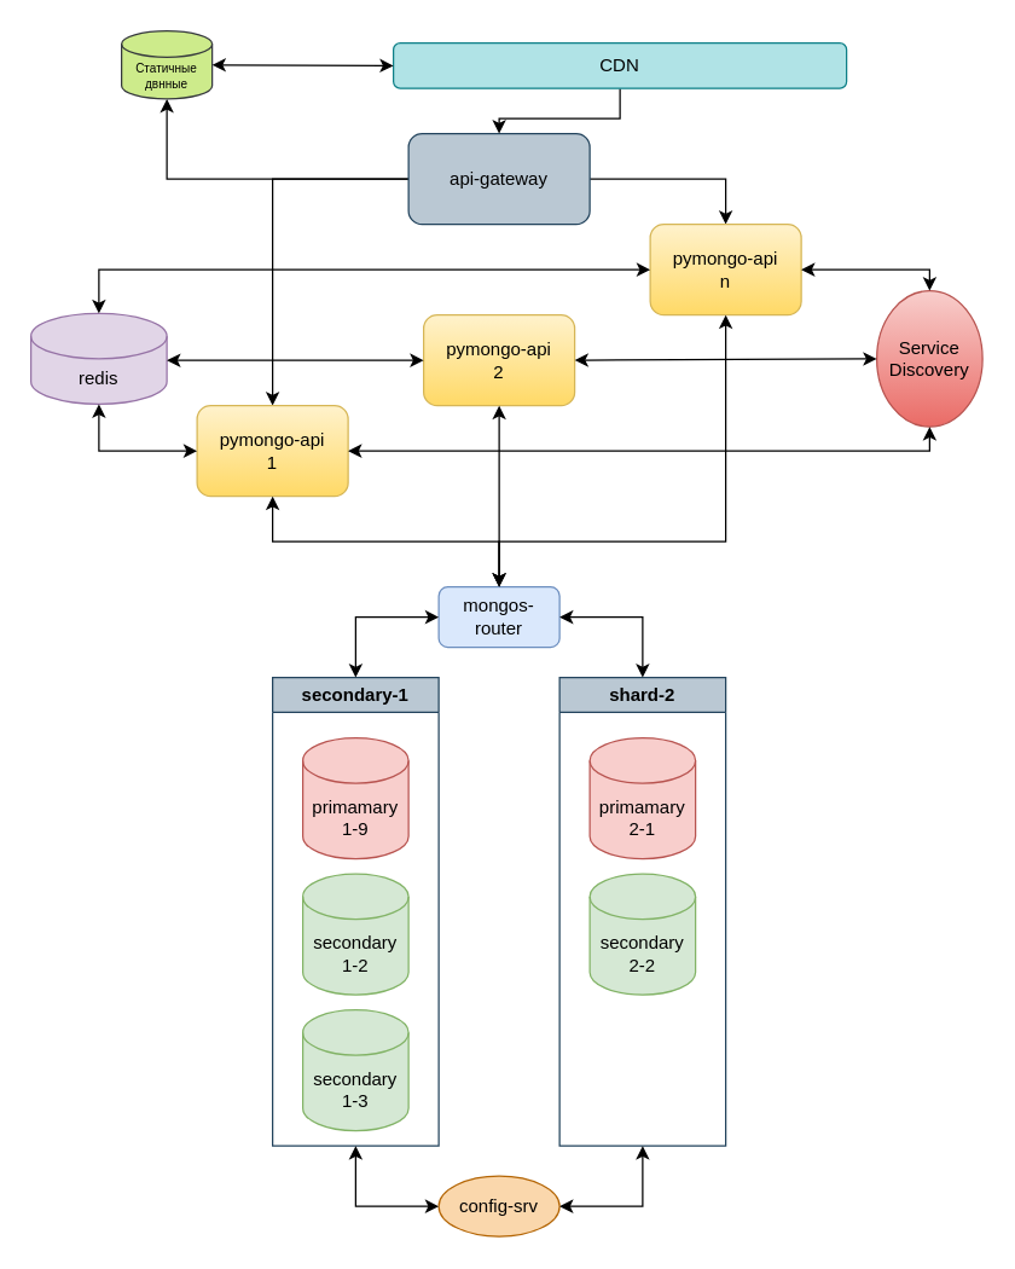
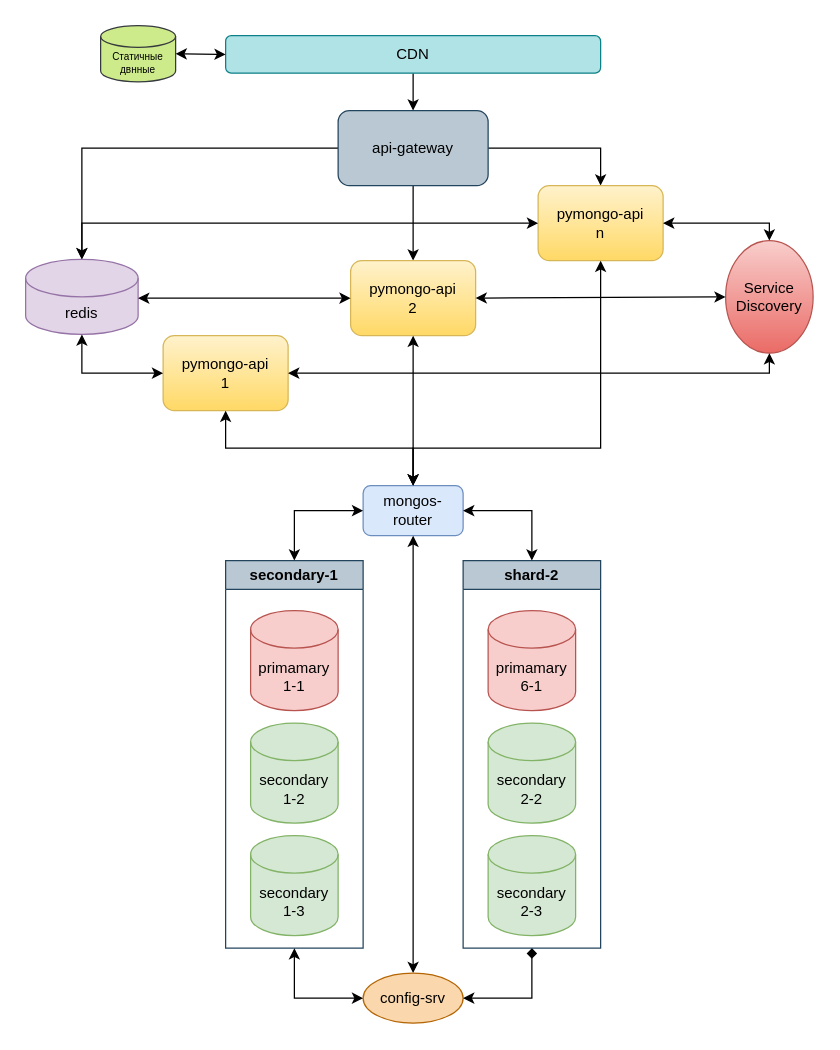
  <mxCell id="0" />
  <mxCell id="1" parent="0" />
  <mxCell id="2" value="secondary-1" style="swimlane;whiteSpace=wrap;html=1;fillColor=#bac8d3;strokeColor=#23445d;" parent="1" vertex="1"><mxGeometry x="180" y="448" width="110" height="310" as="geometry"><mxRectangle x="110" y="200" width="140" height="30" as="alternateBounds" /></mxGeometry></mxCell>
- <mxCell id="3" value="primamary&lt;br&gt;1-9" style="shape=cylinder3;whiteSpace=wrap;html=1;boundedLbl=1;backgroundOutline=1;size=15;fillColor=#f8cecc;strokeColor=#b85450;" parent="2" vertex="1"><mxGeometry x="20" y="40" width="70" height="80" as="geometry" /></mxCell>
+ <mxCell id="3" value="primamary&lt;br&gt;1-1" style="shape=cylinder3;whiteSpace=wrap;html=1;boundedLbl=1;backgroundOutline=1;size=15;fillColor=#f8cecc;strokeColor=#b85450;" parent="2" vertex="1"><mxGeometry x="20" y="40" width="70" height="80" as="geometry" /></mxCell>
  <mxCell id="4" value="secondary&lt;br&gt;1-2" style="shape=cylinder3;whiteSpace=wrap;html=1;boundedLbl=1;backgroundOutline=1;size=15;fillColor=#d5e8d4;strokeColor=#82b366;" parent="2" vertex="1"><mxGeometry x="20" y="130" width="70" height="80" as="geometry" /></mxCell>
  <mxCell id="5" value="secondary&lt;br&gt;1-3" style="shape=cylinder3;whiteSpace=wrap;html=1;boundedLbl=1;backgroundOutline=1;size=15;fillColor=#d5e8d4;strokeColor=#82b366;" parent="2" vertex="1"><mxGeometry x="20" y="220" width="70" height="80" as="geometry" /></mxCell>
  <mxCell id="6" value="shard-2" style="swimlane;whiteSpace=wrap;html=1;fillColor=#bac8d3;strokeColor=#23445d;" parent="1" vertex="1"><mxGeometry x="370" y="448" width="110" height="310" as="geometry"><mxRectangle x="110" y="200" width="140" height="30" as="alternateBounds" /></mxGeometry></mxCell>
- <mxCell id="7" value="primamary&lt;br&gt;2-1" style="shape=cylinder3;whiteSpace=wrap;html=1;boundedLbl=1;backgroundOutline=1;size=15;fillColor=#f8cecc;strokeColor=#b85450;" parent="6" vertex="1"><mxGeometry x="20" y="40" width="70" height="80" as="geometry" /></mxCell>
+ <mxCell id="7" value="primamary&lt;br&gt;6-1" style="shape=cylinder3;whiteSpace=wrap;html=1;boundedLbl=1;backgroundOutline=1;size=15;fillColor=#f8cecc;strokeColor=#b85450;" parent="6" vertex="1"><mxGeometry x="20" y="40" width="70" height="80" as="geometry" /></mxCell>
  <mxCell id="8" value="secondary&lt;br&gt;2-2" style="shape=cylinder3;whiteSpace=wrap;html=1;boundedLbl=1;backgroundOutline=1;size=15;fillColor=#d5e8d4;strokeColor=#82b366;" parent="6" vertex="1"><mxGeometry x="20" y="130" width="70" height="80" as="geometry" /></mxCell>
+ <mxCell id="9" value="secondary&lt;br&gt;2-3" style="shape=cylinder3;whiteSpace=wrap;html=1;boundedLbl=1;backgroundOutline=1;size=15;fillColor=#d5e8d4;strokeColor=#82b366;" parent="6" vertex="1"><mxGeometry x="20" y="220" width="70" height="80" as="geometry" /></mxCell>
  <mxCell id="10" value="mongos-router" style="rounded=1;whiteSpace=wrap;html=1;fillColor=#dae8fc;strokeColor=#6c8ebf;" parent="1" vertex="1"><mxGeometry x="290" y="388" width="80" height="40" as="geometry" /></mxCell>
  <mxCell id="11" value="" style="endArrow=classic;startArrow=classic;html=1;rounded=0;entryX=0;entryY=0.5;entryDx=0;entryDy=0;exitX=0.5;exitY=0;exitDx=0;exitDy=0;" parent="1" source="2" target="10" edge="1"><mxGeometry width="50" height="50" relative="1" as="geometry"><mxPoint x="230" y="428" as="sourcePoint" /><mxPoint x="280" y="378" as="targetPoint" /><Array as="points"><mxPoint x="235" y="408" /></Array></mxGeometry></mxCell>
  <mxCell id="12" value="" style="endArrow=classic;startArrow=classic;html=1;rounded=0;exitX=1;exitY=0.5;exitDx=0;exitDy=0;entryX=0.5;entryY=0;entryDx=0;entryDy=0;" parent="1" source="10" target="6" edge="1"><mxGeometry width="50" height="50" relative="1" as="geometry"><mxPoint x="420" y="388" as="sourcePoint" /><mxPoint x="470" y="338" as="targetPoint" /><Array as="points"><mxPoint x="425" y="408" /></Array></mxGeometry></mxCell>
+ <mxCell id="13" value="" style="endArrow=classic;startArrow=classic;html=1;rounded=0;entryX=0.5;entryY=1;entryDx=0;entryDy=0;exitX=0.5;exitY=0;exitDx=0;exitDy=0;" parent="1" source="14" target="10" edge="1"><mxGeometry width="50" height="50" relative="1" as="geometry"><mxPoint x="330" y="608" as="sourcePoint" /><mxPoint x="360" y="468" as="targetPoint" /></mxGeometry></mxCell>
  <mxCell id="14" value="config-srv" style="ellipse;whiteSpace=wrap;html=1;fillColor=#fad7ac;strokeColor=#b46504;" parent="1" vertex="1"><mxGeometry x="290" y="778" width="80" height="40" as="geometry" /></mxCell>
  <mxCell id="15" value="" style="endArrow=classic;startArrow=classic;html=1;rounded=0;entryX=0;entryY=0.5;entryDx=0;entryDy=0;exitX=0.5;exitY=1;exitDx=0;exitDy=0;" parent="1" source="2" target="14" edge="1"><mxGeometry width="50" height="50" relative="1" as="geometry"><mxPoint x="190" y="858" as="sourcePoint" /><mxPoint x="240" y="808" as="targetPoint" /><Array as="points"><mxPoint x="235" y="798" /></Array></mxGeometry></mxCell>
- <mxCell id="16" value="" style="endArrow=classic;startArrow=classic;html=1;rounded=0;entryX=0.5;entryY=1;entryDx=0;entryDy=0;exitX=1;exitY=0.5;exitDx=0;exitDy=0;" parent="1" source="14" target="6" edge="1"><mxGeometry width="50" height="50" relative="1" as="geometry"><mxPoint x="430" y="868" as="sourcePoint" /><mxPoint x="480" y="818" as="targetPoint" /><Array as="points"><mxPoint x="425" y="798" /></Array></mxGeometry></mxCell>
- <mxCell id="17" style="edgeStyle=orthogonalEdgeStyle;rounded=0;orthogonalLoop=1;jettySize=auto;html=1;" parent="1" source="20" target="21" edge="1"><mxGeometry relative="1" as="geometry" /></mxCell>
+ <mxCell id="16" value="" style="endArrow=diamond;startArrow=classic;html=1;rounded=0;entryX=0.5;entryY=1;entryDx=0;entryDy=0;exitX=1;exitY=0.5;exitDx=0;exitDy=0;" parent="1" source="14" target="6" edge="1"><mxGeometry width="50" height="50" relative="1" as="geometry"><mxPoint x="430" y="868" as="sourcePoint" /><mxPoint x="480" y="818" as="targetPoint" /><Array as="points"><mxPoint x="425" y="798" /></Array></mxGeometry></mxCell>
+ <mxCell id="17" style="edgeStyle=orthogonalEdgeStyle;rounded=0;orthogonalLoop=1;jettySize=auto;html=1;" parent="1" source="20" target="25" edge="1"><mxGeometry relative="1" as="geometry" /></mxCell>
  <mxCell id="18" style="edgeStyle=orthogonalEdgeStyle;rounded=0;orthogonalLoop=1;jettySize=auto;html=1;entryX=0.5;entryY=0;entryDx=0;entryDy=0;" parent="1" source="20" target="23" edge="1"><mxGeometry relative="1" as="geometry" /></mxCell>
- <mxCell id="19" style="edgeStyle=orthogonalEdgeStyle;rounded=0;orthogonalLoop=1;jettySize=auto;html=1;" parent="1" source="20" target="37" edge="1"><mxGeometry relative="1" as="geometry" /></mxCell>
+ <mxCell id="19" style="edgeStyle=orthogonalEdgeStyle;rounded=0;orthogonalLoop=1;jettySize=auto;html=1;" parent="1" source="20" target="22" edge="1"><mxGeometry relative="1" as="geometry" /></mxCell>
  <mxCell id="20" value="api-gateway" style="rounded=1;whiteSpace=wrap;html=1;fillColor=#bac8d3;strokeColor=#23445d;" parent="1" vertex="1"><mxGeometry x="270" y="88" width="120" height="60" as="geometry" /></mxCell>
  <mxCell id="21" value="pymongo-api&lt;br&gt;1" style="rounded=1;whiteSpace=wrap;html=1;fillColor=#fff2cc;gradientColor=#ffd966;strokeColor=#d6b656;" parent="1" vertex="1"><mxGeometry x="130" y="268" width="100" height="60" as="geometry" /></mxCell>
  <mxCell id="22" value="pymongo-api&lt;br&gt;2" style="rounded=1;whiteSpace=wrap;html=1;fillColor=#fff2cc;gradientColor=#ffd966;strokeColor=#d6b656;" parent="1" vertex="1"><mxGeometry x="280" y="208" width="100" height="60" as="geometry" /></mxCell>
  <mxCell id="23" value="pymongo-api&lt;br&gt;n" style="rounded=1;whiteSpace=wrap;html=1;fillColor=#fff2cc;gradientColor=#ffd966;strokeColor=#d6b656;" parent="1" vertex="1"><mxGeometry x="430" y="148" width="100" height="60" as="geometry" /></mxCell>
  <mxCell id="24" value="Service&lt;br&gt;Discovery" style="ellipse;whiteSpace=wrap;html=1;fillColor=#f8cecc;gradientColor=#ea6b66;strokeColor=#b85450;" parent="1" vertex="1"><mxGeometry x="580" y="192" width="70" height="90" as="geometry" /></mxCell>
  <mxCell id="25" value="redis" style="shape=cylinder3;whiteSpace=wrap;html=1;boundedLbl=1;backgroundOutline=1;size=15;fillColor=#e1d5e7;strokeColor=#9673a6;" parent="1" vertex="1"><mxGeometry x="20" y="207" width="90" height="60" as="geometry" /></mxCell>
  <mxCell id="26" value="" style="endArrow=classic;startArrow=classic;html=1;rounded=0;exitX=0.5;exitY=1;exitDx=0;exitDy=0;exitPerimeter=0;" parent="1" source="25" edge="1"><mxGeometry width="50" height="50" relative="1" as="geometry"><mxPoint x="80" y="348" as="sourcePoint" /><mxPoint x="130" y="298" as="targetPoint" /><Array as="points"><mxPoint x="65" y="298" /></Array></mxGeometry></mxCell>
  <mxCell id="27" value="" style="endArrow=classic;startArrow=classic;html=1;rounded=0;exitX=1;exitY=0.517;exitDx=0;exitDy=0;exitPerimeter=0;" parent="1" source="25" edge="1"><mxGeometry width="50" height="50" relative="1" as="geometry"><mxPoint x="230" y="288" as="sourcePoint" /><mxPoint x="280" y="238" as="targetPoint" /></mxGeometry></mxCell>
  <mxCell id="28" value="" style="endArrow=classic;startArrow=classic;html=1;rounded=0;entryX=0;entryY=0.5;entryDx=0;entryDy=0;exitX=0.5;exitY=0;exitDx=0;exitDy=0;exitPerimeter=0;" parent="1" source="25" target="23" edge="1"><mxGeometry width="50" height="50" relative="1" as="geometry"><mxPoint x="70" y="198" as="sourcePoint" /><mxPoint x="120" y="148" as="targetPoint" /><Array as="points"><mxPoint x="65" y="178" /></Array></mxGeometry></mxCell>
  <mxCell id="29" value="" style="endArrow=classic;startArrow=classic;html=1;rounded=0;entryX=0.5;entryY=1;entryDx=0;entryDy=0;" parent="1" target="24" edge="1"><mxGeometry width="50" height="50" relative="1" as="geometry"><mxPoint x="230" y="298" as="sourcePoint" /><mxPoint x="280" y="248" as="targetPoint" /><Array as="points"><mxPoint x="615" y="298" /></Array></mxGeometry></mxCell>
  <mxCell id="30" value="" style="endArrow=classic;startArrow=classic;html=1;rounded=0;entryX=0;entryY=0.5;entryDx=0;entryDy=0;" parent="1" target="24" edge="1"><mxGeometry width="50" height="50" relative="1" as="geometry"><mxPoint x="380" y="238" as="sourcePoint" /><mxPoint x="430" y="188" as="targetPoint" /></mxGeometry></mxCell>
  <mxCell id="31" value="" style="endArrow=classic;startArrow=classic;html=1;rounded=0;entryX=0.5;entryY=0;entryDx=0;entryDy=0;" parent="1" target="24" edge="1"><mxGeometry width="50" height="50" relative="1" as="geometry"><mxPoint x="530" y="178" as="sourcePoint" /><mxPoint x="580" y="128" as="targetPoint" /><Array as="points"><mxPoint x="615" y="178" /></Array></mxGeometry></mxCell>
  <mxCell id="32" value="" style="endArrow=classic;startArrow=classic;html=1;rounded=0;entryX=0.5;entryY=1;entryDx=0;entryDy=0;" parent="1" target="22" edge="1"><mxGeometry width="50" height="50" relative="1" as="geometry"><mxPoint x="330" y="388" as="sourcePoint" /><mxPoint x="380" y="338" as="targetPoint" /></mxGeometry></mxCell>
  <mxCell id="33" value="" style="endArrow=classic;startArrow=classic;html=1;rounded=0;exitX=0.5;exitY=0;exitDx=0;exitDy=0;" parent="1" source="10" edge="1"><mxGeometry width="50" height="50" relative="1" as="geometry"><mxPoint x="130" y="378" as="sourcePoint" /><mxPoint x="180" y="328" as="targetPoint" /><Array as="points"><mxPoint x="330" y="358" /><mxPoint x="180" y="358" /></Array></mxGeometry></mxCell>
  <mxCell id="34" value="" style="endArrow=classic;startArrow=classic;html=1;rounded=0;exitX=0.5;exitY=0;exitDx=0;exitDy=0;entryX=0.5;entryY=1;entryDx=0;entryDy=0;" parent="1" source="10" target="23" edge="1"><mxGeometry width="50" height="50" relative="1" as="geometry"><mxPoint x="430" y="358" as="sourcePoint" /><mxPoint x="480" y="308" as="targetPoint" /><Array as="points"><mxPoint x="330" y="358" /><mxPoint x="480" y="358" /></Array></mxGeometry></mxCell>
  <mxCell id="35" style="edgeStyle=orthogonalEdgeStyle;rounded=0;orthogonalLoop=1;jettySize=auto;html=1;entryX=0.5;entryY=0;entryDx=0;entryDy=0;" edge="1" parent="1" source="36" target="20"><mxGeometry relative="1" as="geometry" /></mxCell>
- <mxCell id="36" value="CDN" style="rounded=1;whiteSpace=wrap;html=1;fillColor=#b0e3e6;strokeColor=#0e8088;" vertex="1" parent="1"><mxGeometry x="260" y="28" width="300" height="30" as="geometry" /></mxCell>
+ <mxCell id="36" value="CDN" style="rounded=1;whiteSpace=wrap;html=1;fillColor=#b0e3e6;strokeColor=#0e8088;" vertex="1" parent="1"><mxGeometry x="180" y="28" width="300" height="30" as="geometry" /></mxCell>
  <mxCell id="37" value="Статичные двнные" style="shape=cylinder3;whiteSpace=wrap;html=1;boundedLbl=1;backgroundOutline=1;size=8.655;fontSize=8;fillColor=#cdeb8b;strokeColor=#36393d;" vertex="1" parent="1"><mxGeometry x="80" y="20" width="60" height="45" as="geometry" /></mxCell>
  <mxCell id="38" value="" style="endArrow=classic;startArrow=classic;html=1;rounded=0;exitX=1;exitY=0.5;exitDx=0;exitDy=0;exitPerimeter=0;entryX=0;entryY=0.5;entryDx=0;entryDy=0;" edge="1" parent="1" source="37" target="36"><mxGeometry width="50" height="50" relative="1" as="geometry"><mxPoint x="130" y="88" as="sourcePoint" /><mxPoint x="180" y="38" as="targetPoint" /></mxGeometry></mxCell>
